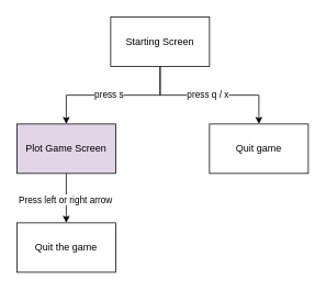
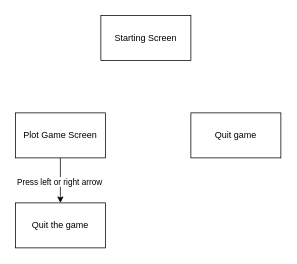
  <mxCell id="0" />
  <mxCell id="1" parent="0" />
- <mxCell id="2" style="edgeStyle=orthogonalEdgeStyle;rounded=0;orthogonalLoop=1;jettySize=auto;html=1;entryX=0.5;entryY=0;entryDx=0;entryDy=0;" edge="1" parent="1" source="6" target="9"><mxGeometry relative="1" as="geometry" /></mxCell>
- <mxCell id="3" value="press s" style="edgeLabel;html=1;align=center;verticalAlign=middle;resizable=0;points=[];" vertex="1" connectable="0" parent="2"><mxGeometry x="0.062" y="-1" relative="1" as="geometry"><mxPoint as="offset" /></mxGeometry></mxCell>
- <mxCell id="4" style="edgeStyle=orthogonalEdgeStyle;rounded=0;orthogonalLoop=1;jettySize=auto;html=1;entryX=0.5;entryY=0;entryDx=0;entryDy=0;" edge="1" parent="1" source="6" target="10"><mxGeometry relative="1" as="geometry" /></mxCell>
- <mxCell id="5" value="press q / x" style="edgeLabel;html=1;align=center;verticalAlign=middle;resizable=0;points=[];" vertex="1" connectable="0" parent="4"><mxGeometry x="-0.029" y="1" relative="1" as="geometry"><mxPoint as="offset" /></mxGeometry></mxCell>
  <mxCell id="6" value="Starting Screen" style="rounded=0;whiteSpace=wrap;html=1;" vertex="1" parent="1"><mxGeometry x="134" y="20" width="120" height="60" as="geometry" /></mxCell>
  <mxCell id="7" style="edgeStyle=orthogonalEdgeStyle;rounded=0;orthogonalLoop=1;jettySize=auto;html=1;entryX=0.5;entryY=0;entryDx=0;entryDy=0;" edge="1" parent="1" source="9" target="11"><mxGeometry relative="1" as="geometry" /></mxCell>
  <mxCell id="8" value="Press left or right arrow" style="edgeLabel;html=1;align=center;verticalAlign=middle;resizable=0;points=[];" vertex="1" connectable="0" parent="7"><mxGeometry x="0.026" y="-2" relative="1" as="geometry"><mxPoint as="offset" /></mxGeometry></mxCell>
- <mxCell id="9" value="Plot Game Screen" style="rounded=0;whiteSpace=wrap;html=1;fillColor=#e1d5e7;" vertex="1" parent="1"><mxGeometry x="20" y="150" width="120" height="60" as="geometry" /></mxCell>
+ <mxCell id="9" value="Plot Game Screen" style="rounded=0;whiteSpace=wrap;html=1;" vertex="1" parent="1"><mxGeometry x="20" y="150" width="120" height="60" as="geometry" /></mxCell>
  <mxCell id="10" value="Quit game" style="rounded=0;whiteSpace=wrap;html=1;" vertex="1" parent="1"><mxGeometry x="254" y="150" width="120" height="60" as="geometry" /></mxCell>
  <mxCell id="11" value="Quit the game" style="rounded=0;whiteSpace=wrap;html=1;" vertex="1" parent="1"><mxGeometry x="20" y="270" width="120" height="60" as="geometry" /></mxCell>
